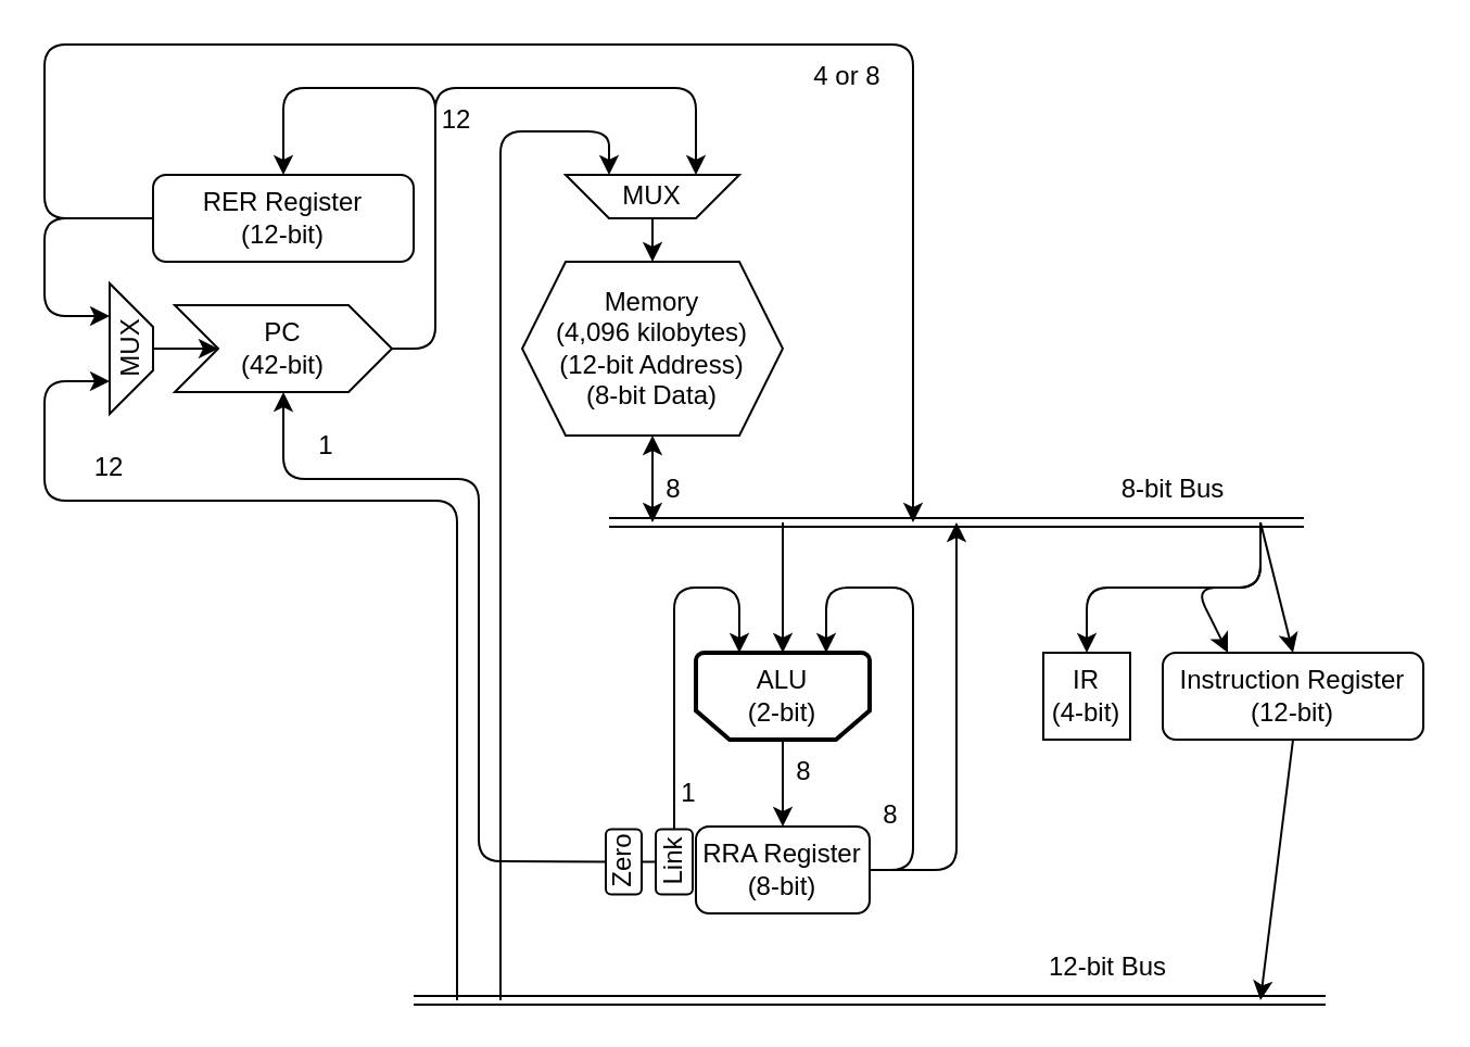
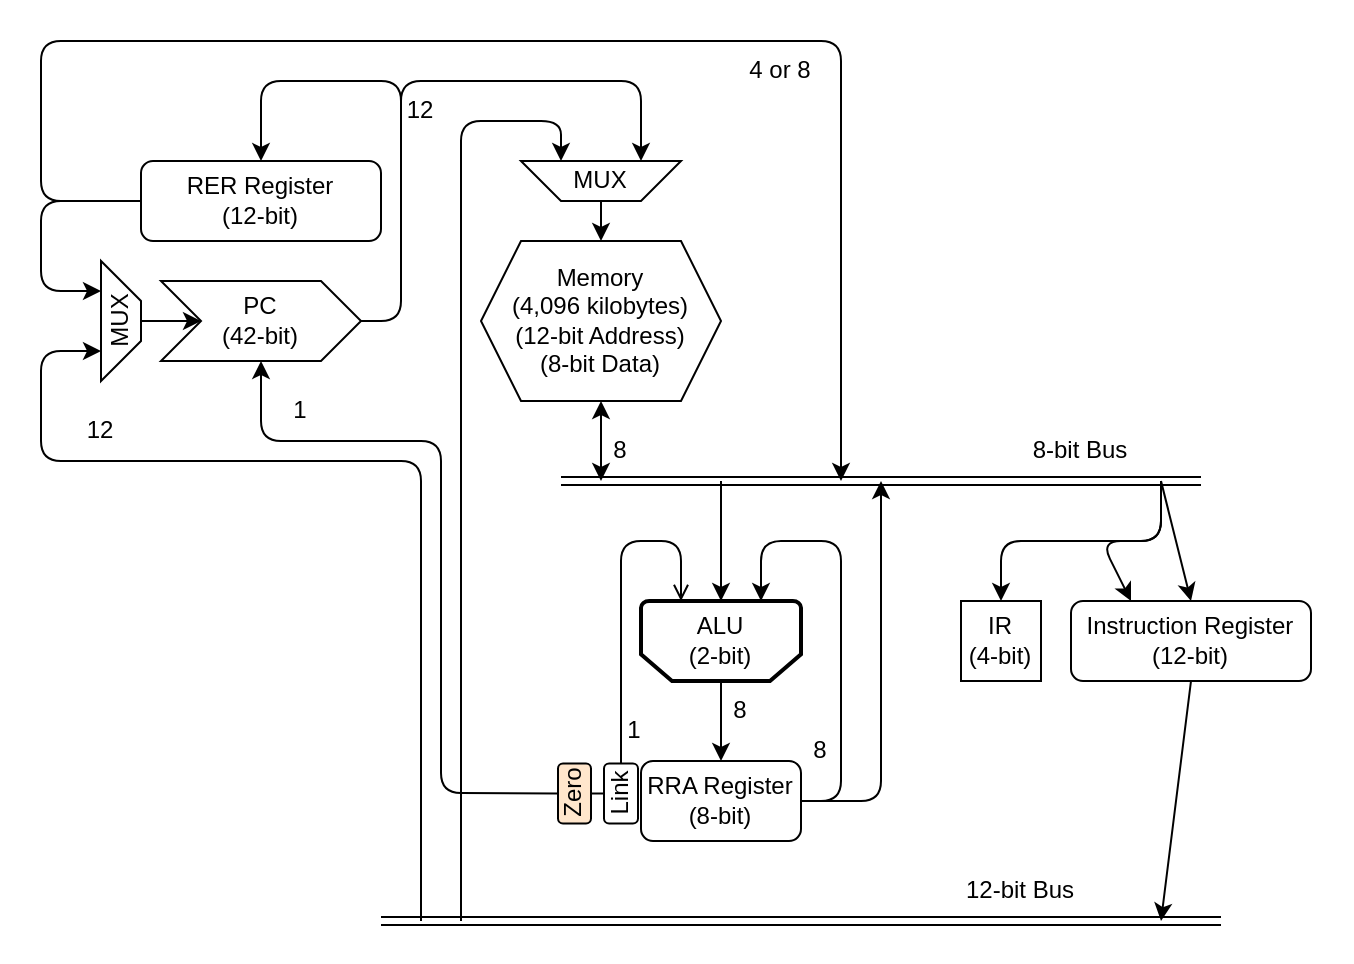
  <mxCell id="0" />
  <mxCell id="1" parent="0" />
  <mxCell id="2" value="PC&lt;br&gt;(42-bit)" style="shape=step;perimeter=stepPerimeter;whiteSpace=wrap;html=1;fixedSize=1;" parent="1" vertex="1"><mxGeometry x="80" y="140" width="100" height="40" as="geometry" /></mxCell>
  <mxCell id="3" value="Memory&lt;br&gt;(4,096 kilobytes)&lt;br&gt;(12-bit Address)&lt;br&gt;(8-bit Data)" style="shape=hexagon;perimeter=hexagonPerimeter2;whiteSpace=wrap;html=1;fixedSize=1;" parent="1" vertex="1"><mxGeometry x="240" y="120" width="120" height="80" as="geometry" /></mxCell>
  <mxCell id="4" value="" style="endArrow=classic;html=1;rounded=0;entryX=0.5;entryY=0;entryDx=0;entryDy=0;exitX=0.5;exitY=1;exitDx=0;exitDy=0;" parent="1" source="5" target="3" edge="1"><mxGeometry width="50" height="50" relative="1" as="geometry"><mxPoint x="290" y="100" as="sourcePoint" /><mxPoint x="290" y="70" as="targetPoint" /></mxGeometry></mxCell>
  <mxCell id="5" value="MUX" style="shape=trapezoid;perimeter=trapezoidPerimeter;whiteSpace=wrap;html=1;fixedSize=1;flipV=1;" parent="1" vertex="1"><mxGeometry x="260" y="80" width="80" height="20" as="geometry" /></mxCell>
  <mxCell id="6" value="" style="endArrow=classic;html=1;rounded=1;entryX=0.75;entryY=0;entryDx=0;entryDy=0;exitX=1;exitY=0.5;exitDx=0;exitDy=0;" parent="1" source="2" target="5" edge="1"><mxGeometry width="50" height="50" relative="1" as="geometry"><mxPoint x="240" y="120" as="sourcePoint" /><mxPoint x="290" y="70" as="targetPoint" /><Array as="points"><mxPoint x="200" y="160" /><mxPoint x="200" y="40" /><mxPoint x="320" y="40" /></Array></mxGeometry></mxCell>
  <mxCell id="7" value="12" style="text;html=1;strokeColor=none;fillColor=none;align=center;verticalAlign=middle;whiteSpace=wrap;rounded=0;" parent="1" vertex="1"><mxGeometry x="180" y="40" width="60" height="30" as="geometry" /></mxCell>
  <mxCell id="8" value="Instruction Register&lt;br&gt;(12-bit)" style="rounded=1;whiteSpace=wrap;html=1;" parent="1" vertex="1"><mxGeometry x="535" y="300" width="120" height="40" as="geometry" /></mxCell>
  <mxCell id="9" value="IR&lt;br&gt;(4-bit)" style="whiteSpace=wrap;html=1;rounded=0;" parent="1" vertex="1"><mxGeometry x="480" y="300" width="40" height="40" as="geometry" /></mxCell>
  <mxCell id="10" value="ALU&lt;br&gt;(2-bit)" style="strokeWidth=2;html=1;shape=mxgraph.flowchart.loop_limit;whiteSpace=wrap;flipV=1;" parent="1" vertex="1"><mxGeometry x="320" y="300" width="80" height="40" as="geometry" /></mxCell>
  <mxCell id="11" value="RRA Register&lt;br&gt;(8-bit)" style="rounded=1;whiteSpace=wrap;html=1;" parent="1" vertex="1"><mxGeometry x="320" y="380" width="80" height="40" as="geometry" /></mxCell>
  <mxCell id="12" value="" style="endArrow=classic;html=1;rounded=1;exitX=0.5;exitY=0;exitDx=0;exitDy=0;exitPerimeter=0;entryX=0.5;entryY=0;entryDx=0;entryDy=0;" parent="1" source="10" target="11" edge="1"><mxGeometry width="50" height="50" relative="1" as="geometry"><mxPoint x="385" y="270" as="sourcePoint" /><mxPoint x="435" y="220" as="targetPoint" /></mxGeometry></mxCell>
  <mxCell id="13" value="8" style="text;html=1;strokeColor=none;fillColor=none;align=center;verticalAlign=middle;whiteSpace=wrap;rounded=0;" parent="1" vertex="1"><mxGeometry x="340" y="340" width="60" height="30" as="geometry" /></mxCell>
  <mxCell id="14" value="Link" style="rounded=1;whiteSpace=wrap;html=1;rotation=-90;" parent="1" vertex="1"><mxGeometry x="295" y="387.75" width="30" height="17" as="geometry" /></mxCell>
  <mxCell id="15" value="" style="endArrow=classic;html=1;rounded=1;exitX=1;exitY=0.5;exitDx=0;exitDy=0;entryX=0.75;entryY=1;entryDx=0;entryDy=0;entryPerimeter=0;" parent="1" source="11" target="10" edge="1"><mxGeometry width="50" height="50" relative="1" as="geometry"><mxPoint x="435" y="380" as="sourcePoint" /><mxPoint x="375" y="280" as="targetPoint" /><Array as="points"><mxPoint x="420" y="400" /><mxPoint x="420" y="270" /><mxPoint x="380" y="270" /></Array></mxGeometry></mxCell>
- <mxCell id="16" value="" style="endArrow=classic;html=1;rounded=1;entryX=0.25;entryY=1;entryDx=0;entryDy=0;entryPerimeter=0;exitX=1;exitY=0.5;exitDx=0;exitDy=0;" parent="1" source="14" target="10" edge="1"><mxGeometry width="50" height="50" relative="1" as="geometry"><mxPoint x="385" y="350" as="sourcePoint" /><mxPoint x="435" y="300" as="targetPoint" /><Array as="points"><mxPoint x="310" y="270" /><mxPoint x="340" y="270" /></Array></mxGeometry></mxCell>
+ <mxCell id="16" value="" style="endArrow=open;html=1;rounded=1;entryX=0.25;entryY=1;entryDx=0;entryDy=0;entryPerimeter=0;exitX=1;exitY=0.5;exitDx=0;exitDy=0;" parent="1" source="14" target="10" edge="1"><mxGeometry width="50" height="50" relative="1" as="geometry"><mxPoint x="385" y="350" as="sourcePoint" /><mxPoint x="435" y="300" as="targetPoint" /><Array as="points"><mxPoint x="310" y="270" /><mxPoint x="340" y="270" /></Array></mxGeometry></mxCell>
  <mxCell id="17" value="8" style="text;html=1;strokeColor=none;fillColor=none;align=center;verticalAlign=middle;whiteSpace=wrap;rounded=0;" parent="1" vertex="1"><mxGeometry x="380" y="360" width="60" height="30" as="geometry" /></mxCell>
  <mxCell id="18" value="1" style="text;html=1;strokeColor=none;fillColor=none;align=center;verticalAlign=middle;whiteSpace=wrap;rounded=0;" parent="1" vertex="1"><mxGeometry x="287" y="350" width="60" height="30" as="geometry" /></mxCell>
  <mxCell id="19" value="" style="shape=link;html=1;rounded=1;" parent="1" edge="1"><mxGeometry width="100" relative="1" as="geometry"><mxPoint x="280" y="240" as="sourcePoint" /><mxPoint x="600" y="240" as="targetPoint" /></mxGeometry></mxCell>
  <mxCell id="20" value="8" style="text;html=1;strokeColor=none;fillColor=none;align=center;verticalAlign=middle;whiteSpace=wrap;rounded=0;" parent="1" vertex="1"><mxGeometry x="280" y="210" width="60" height="30" as="geometry" /></mxCell>
  <mxCell id="21" value="" style="endArrow=classic;html=1;rounded=1;entryX=0.5;entryY=1;entryDx=0;entryDy=0;entryPerimeter=0;" parent="1" target="10" edge="1"><mxGeometry width="50" height="50" relative="1" as="geometry"><mxPoint x="360" y="240" as="sourcePoint" /><mxPoint x="540" y="240" as="targetPoint" /></mxGeometry></mxCell>
- <mxCell id="22" value="Zero" style="rounded=1;whiteSpace=wrap;html=1;rotation=-90;" parent="1" vertex="1"><mxGeometry x="271.75" y="388" width="30" height="16.5" as="geometry" /></mxCell>
+ <mxCell id="22" value="Zero" style="rounded=1;whiteSpace=wrap;html=1;rotation=-90;fillColor=#ffe6cc;" parent="1" vertex="1"><mxGeometry x="271.75" y="388" width="30" height="16.5" as="geometry" /></mxCell>
  <mxCell id="23" value="" style="endArrow=none;html=1;rounded=1;exitX=0.5;exitY=1;exitDx=0;exitDy=0;entryX=0.5;entryY=0;entryDx=0;entryDy=0;" parent="1" source="22" target="14" edge="1"><mxGeometry width="50" height="50" relative="1" as="geometry"><mxPoint x="300" y="380" as="sourcePoint" /><mxPoint x="350" y="330" as="targetPoint" /></mxGeometry></mxCell>
  <mxCell id="24" value="" style="endArrow=classic;html=1;rounded=1;entryX=0.5;entryY=0;entryDx=0;entryDy=0;" parent="1" target="8" edge="1"><mxGeometry width="50" height="50" relative="1" as="geometry"><mxPoint x="580" y="240" as="sourcePoint" /><mxPoint x="770" y="290" as="targetPoint" /></mxGeometry></mxCell>
  <mxCell id="25" value="" style="endArrow=classic;html=1;rounded=1;entryX=0.25;entryY=0;entryDx=0;entryDy=0;" parent="1" target="8" edge="1"><mxGeometry width="50" height="50" relative="1" as="geometry"><mxPoint x="580" y="240" as="sourcePoint" /><mxPoint x="770" y="290" as="targetPoint" /><Array as="points"><mxPoint x="580" y="270" /><mxPoint x="550" y="270" /></Array></mxGeometry></mxCell>
  <mxCell id="26" value="" style="endArrow=classic;html=1;rounded=1;entryX=0.5;entryY=0;entryDx=0;entryDy=0;" parent="1" target="9" edge="1"><mxGeometry width="50" height="50" relative="1" as="geometry"><mxPoint x="580" y="240" as="sourcePoint" /><mxPoint x="770" y="290" as="targetPoint" /><Array as="points"><mxPoint x="580" y="270" /><mxPoint x="500" y="270" /></Array></mxGeometry></mxCell>
  <mxCell id="27" value="" style="endArrow=classic;html=1;rounded=1;entryX=0.5;entryY=1;entryDx=0;entryDy=0;exitX=0.5;exitY=0;exitDx=0;exitDy=0;" parent="1" source="22" target="2" edge="1"><mxGeometry width="50" height="50" relative="1" as="geometry"><mxPoint x="340" y="340" as="sourcePoint" /><mxPoint x="390" y="290" as="targetPoint" /><Array as="points"><mxPoint x="220" y="396" /><mxPoint x="220" y="220" /><mxPoint x="130" y="220" /></Array></mxGeometry></mxCell>
  <mxCell id="28" value="" style="shape=link;html=1;rounded=1;" parent="1" edge="1"><mxGeometry width="100" relative="1" as="geometry"><mxPoint x="190" y="460" as="sourcePoint" /><mxPoint x="610" y="460" as="targetPoint" /></mxGeometry></mxCell>
  <mxCell id="29" value="" style="endArrow=classic;html=1;rounded=1;exitX=0.5;exitY=1;exitDx=0;exitDy=0;" parent="1" source="8" edge="1"><mxGeometry width="50" height="50" relative="1" as="geometry"><mxPoint x="340" y="340" as="sourcePoint" /><mxPoint x="580" y="460" as="targetPoint" /></mxGeometry></mxCell>
  <mxCell id="30" value="12-bit Bus" style="text;html=1;strokeColor=none;fillColor=none;align=center;verticalAlign=middle;whiteSpace=wrap;rounded=0;" parent="1" vertex="1"><mxGeometry x="480" y="430" width="60" height="30" as="geometry" /></mxCell>
  <mxCell id="31" value="" style="endArrow=classic;html=1;rounded=1;entryX=0.25;entryY=0;entryDx=0;entryDy=0;" parent="1" target="5" edge="1"><mxGeometry width="50" height="50" relative="1" as="geometry"><mxPoint x="230" y="460" as="sourcePoint" /><mxPoint x="390" y="290" as="targetPoint" /><Array as="points"><mxPoint x="230" y="60" /><mxPoint x="280" y="60" /></Array></mxGeometry></mxCell>
  <mxCell id="32" value="" style="endArrow=classic;html=1;rounded=1;entryX=0.25;entryY=0;entryDx=0;entryDy=0;" parent="1" target="38" edge="1"><mxGeometry width="50" height="50" relative="1" as="geometry"><mxPoint x="210" y="460" as="sourcePoint" /><mxPoint x="30" y="160" as="targetPoint" /><Array as="points"><mxPoint x="210" y="230" /><mxPoint x="20" y="230" /><mxPoint x="20" y="175" /></Array></mxGeometry></mxCell>
  <mxCell id="33" value="12" style="text;html=1;strokeColor=none;fillColor=none;align=center;verticalAlign=middle;whiteSpace=wrap;rounded=0;" parent="1" vertex="1"><mxGeometry x="20" y="200" width="60" height="30" as="geometry" /></mxCell>
  <mxCell id="34" value="8-bit Bus" style="text;html=1;strokeColor=none;fillColor=none;align=center;verticalAlign=middle;whiteSpace=wrap;rounded=0;" parent="1" vertex="1"><mxGeometry x="510" y="210" width="60" height="30" as="geometry" /></mxCell>
  <mxCell id="35" value="1" style="text;html=1;strokeColor=none;fillColor=none;align=center;verticalAlign=middle;whiteSpace=wrap;rounded=0;" parent="1" vertex="1"><mxGeometry x="120" y="190" width="60" height="30" as="geometry" /></mxCell>
  <mxCell id="36" value="RER Register&lt;br&gt;(12-bit)" style="rounded=1;whiteSpace=wrap;html=1;" parent="1" vertex="1"><mxGeometry x="70" y="80" width="120" height="40" as="geometry" /></mxCell>
  <mxCell id="37" value="" style="endArrow=classic;html=1;rounded=1;entryX=0.5;entryY=0;entryDx=0;entryDy=0;" parent="1" target="36" edge="1"><mxGeometry width="50" height="50" relative="1" as="geometry"><mxPoint x="200" y="100" as="sourcePoint" /><mxPoint x="240" y="100" as="targetPoint" /><Array as="points"><mxPoint x="200" y="40" /><mxPoint x="130" y="40" /></Array></mxGeometry></mxCell>
  <mxCell id="38" value="MUX" style="shape=trapezoid;perimeter=trapezoidPerimeter;whiteSpace=wrap;html=1;fixedSize=1;flipV=1;rotation=-90;" parent="1" vertex="1"><mxGeometry x="30" y="150" width="60" height="20" as="geometry" /></mxCell>
  <mxCell id="39" value="" style="endArrow=classic;html=1;rounded=1;entryX=0.75;entryY=0;entryDx=0;entryDy=0;exitX=0;exitY=0.5;exitDx=0;exitDy=0;" parent="1" source="36" target="38" edge="1"><mxGeometry width="50" height="50" relative="1" as="geometry"><mxPoint x="190" y="150" as="sourcePoint" /><mxPoint x="240" y="100" as="targetPoint" /><Array as="points"><mxPoint x="20" y="100" /><mxPoint x="20" y="145" /></Array></mxGeometry></mxCell>
  <mxCell id="40" value="" style="endArrow=classic;html=1;rounded=1;entryX=0;entryY=0.5;entryDx=0;entryDy=0;exitX=0.5;exitY=1;exitDx=0;exitDy=0;" parent="1" source="38" target="2" edge="1"><mxGeometry width="50" height="50" relative="1" as="geometry"><mxPoint x="260" y="210" as="sourcePoint" /><mxPoint x="310" y="160" as="targetPoint" /></mxGeometry></mxCell>
  <mxCell id="41" value="" style="endArrow=classic;html=1;rounded=1;exitX=0;exitY=0.5;exitDx=0;exitDy=0;" parent="1" source="36" edge="1"><mxGeometry width="50" height="50" relative="1" as="geometry"><mxPoint x="300" y="140" as="sourcePoint" /><mxPoint x="420" y="240" as="targetPoint" /><Array as="points"><mxPoint x="20" y="100" /><mxPoint x="20" y="20" /><mxPoint x="420" y="20" /></Array></mxGeometry></mxCell>
  <mxCell id="42" value="4 or 8" style="text;html=1;strokeColor=none;fillColor=none;align=center;verticalAlign=middle;whiteSpace=wrap;rounded=0;" vertex="1" parent="1"><mxGeometry x="360" y="20" width="60" height="30" as="geometry" /></mxCell>
  <mxCell id="43" value="" style="endArrow=classic;startArrow=classic;html=1;rounded=0;entryX=0.5;entryY=1;entryDx=0;entryDy=0;" edge="1" parent="1" target="3"><mxGeometry width="50" height="50" relative="1" as="geometry"><mxPoint x="300" y="240" as="sourcePoint" /><mxPoint x="380" y="210" as="targetPoint" /></mxGeometry></mxCell>
  <mxCell id="44" value="" style="endArrow=classic;html=1;rounded=1;exitX=1;exitY=0.5;exitDx=0;exitDy=0;" edge="1" parent="1" source="11"><mxGeometry width="50" height="50" relative="1" as="geometry"><mxPoint x="330" y="260" as="sourcePoint" /><mxPoint x="440" y="240" as="targetPoint" /><Array as="points"><mxPoint x="440" y="400" /></Array></mxGeometry></mxCell>
